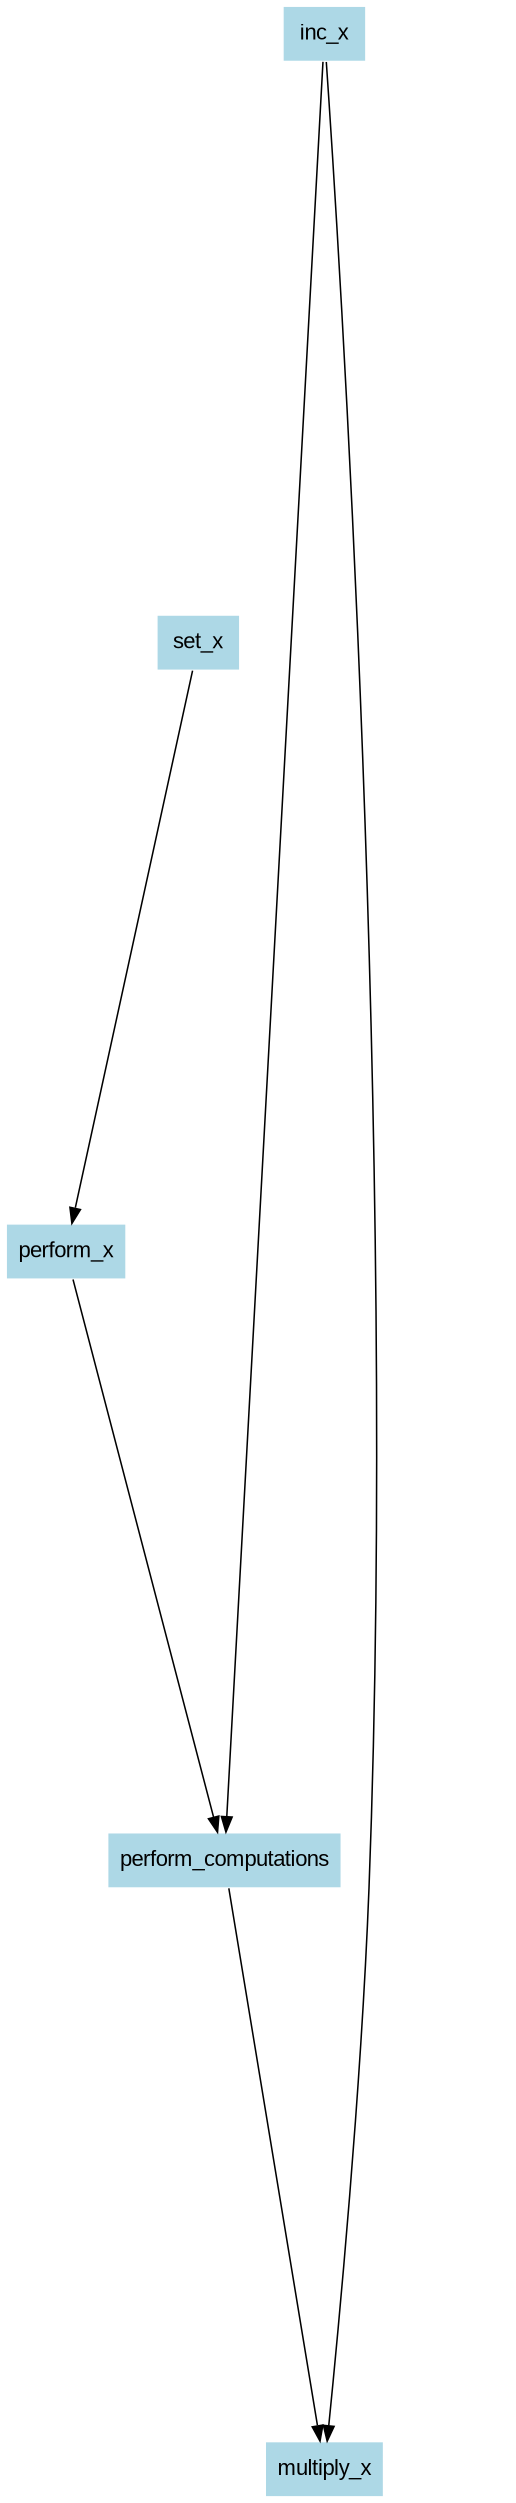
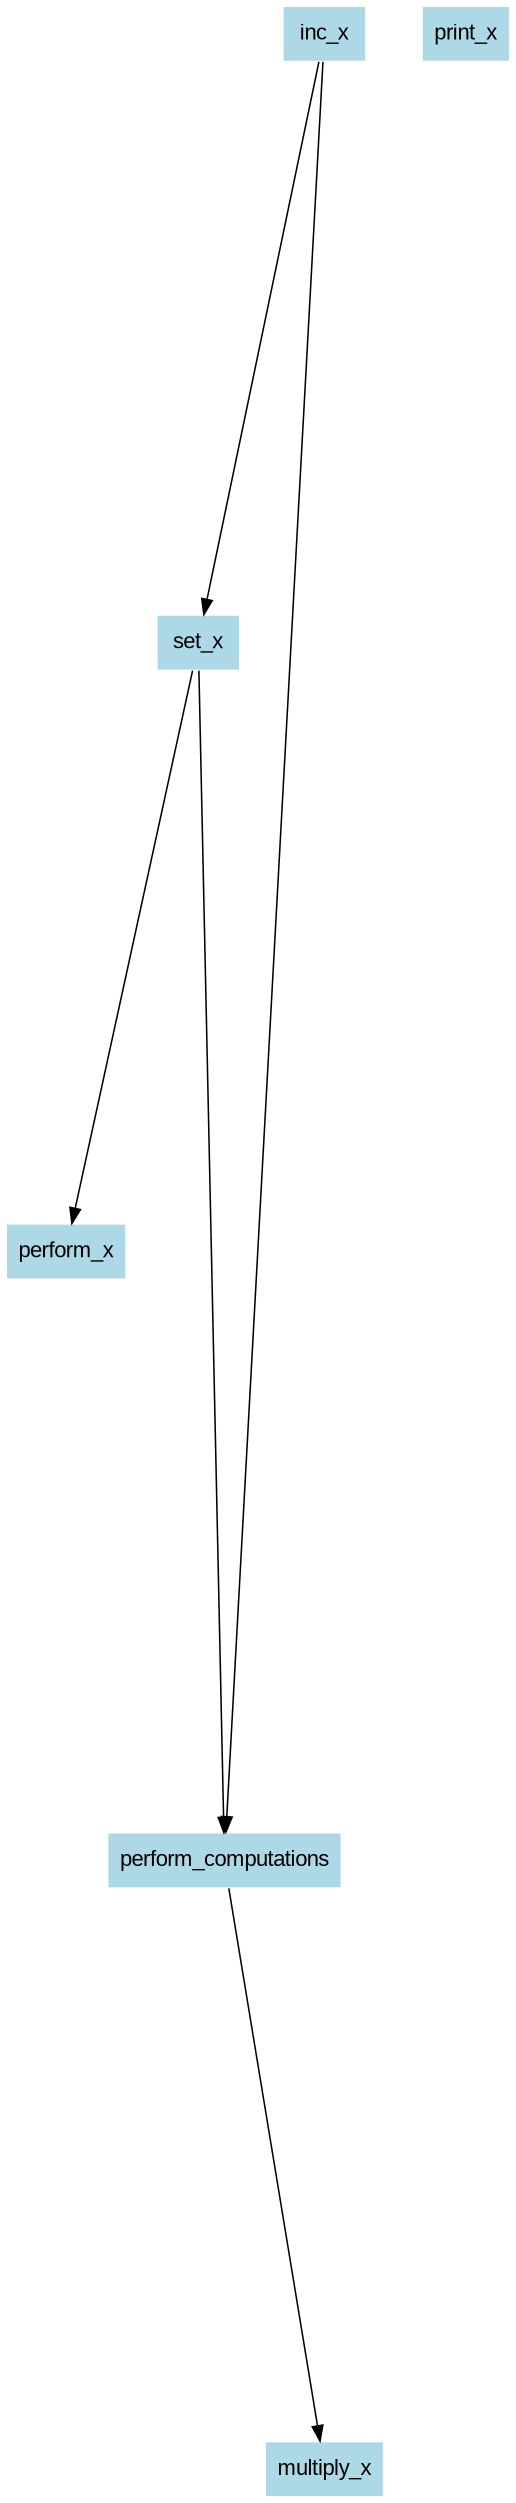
  digraph {
    nodesep=0.5
    ranksep=5
    node [color=white fillcolor=lightblue fontname=Arial shape=box style=filled]
    edge [fontname=Arial]
    n1 [label=perform_x]
    set_x
    perform_computations
    multiply_x
    inc_x
+   print_x
    set_x -> n1
-   n1 -> perform_computations
+   set_x -> perform_computations
    perform_computations -> multiply_x
-   inc_x -> multiply_x
+   inc_x -> set_x
    inc_x -> perform_computations
  }
